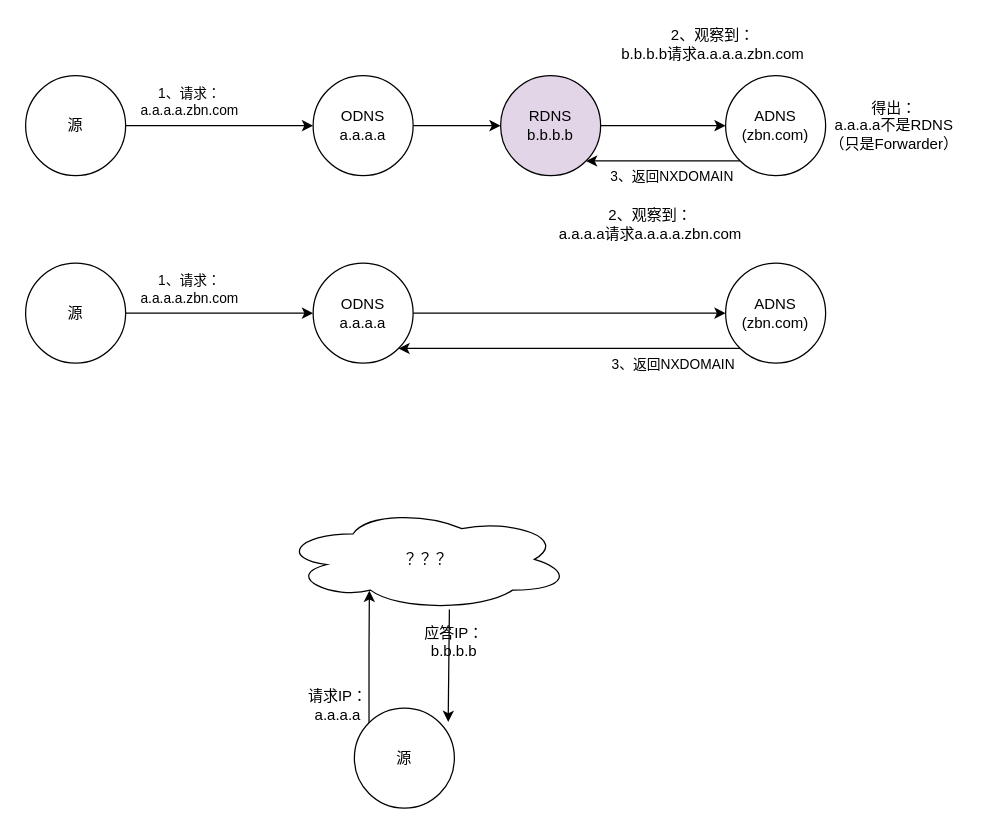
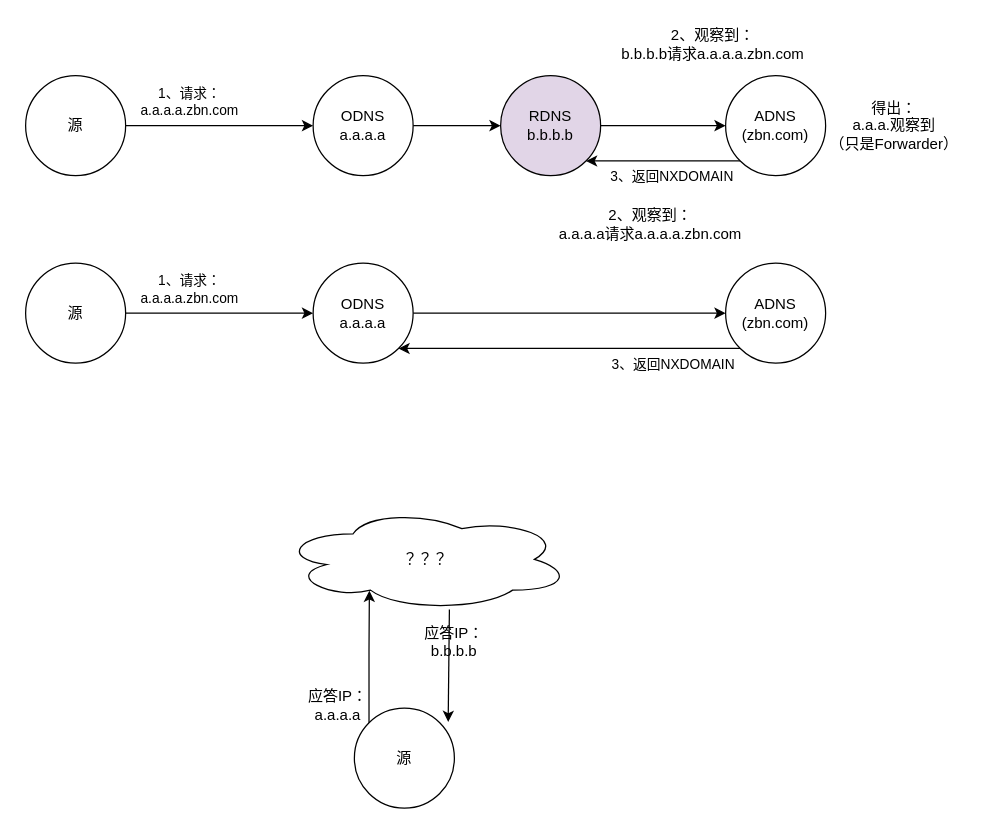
  <mxCell id="0" />
  <mxCell id="1" parent="0" />
  <mxCell id="2" value="" style="edgeStyle=orthogonalEdgeStyle;rounded=0;orthogonalLoop=1;jettySize=auto;html=1;" edge="1" parent="1" source="4" target="6"><mxGeometry relative="1" as="geometry" /></mxCell>
  <mxCell id="3" value="1、请求：&lt;br&gt;a.a.a.a.zbn.com" style="edgeLabel;html=1;align=center;verticalAlign=middle;resizable=0;points=[];" vertex="1" connectable="0" parent="2"><mxGeometry x="-0.364" y="-1" relative="1" as="geometry"><mxPoint x="2" y="-21" as="offset" /></mxGeometry></mxCell>
  <mxCell id="4" value="源" style="ellipse;whiteSpace=wrap;html=1;aspect=fixed;" vertex="1" parent="1"><mxGeometry x="20" y="60" width="80" height="80" as="geometry" /></mxCell>
  <mxCell id="5" style="edgeStyle=orthogonalEdgeStyle;rounded=0;orthogonalLoop=1;jettySize=auto;html=1;exitX=1;exitY=0.5;exitDx=0;exitDy=0;entryX=0;entryY=0.5;entryDx=0;entryDy=0;" edge="1" parent="1" source="6" target="8"><mxGeometry relative="1" as="geometry" /></mxCell>
  <mxCell id="6" value="ODNS&lt;br&gt;a.a.a.a" style="ellipse;whiteSpace=wrap;html=1;aspect=fixed;" vertex="1" parent="1"><mxGeometry x="250" y="60" width="80" height="80" as="geometry" /></mxCell>
  <mxCell id="7" value="" style="edgeStyle=orthogonalEdgeStyle;rounded=0;orthogonalLoop=1;jettySize=auto;html=1;" edge="1" parent="1" source="8" target="11"><mxGeometry relative="1" as="geometry" /></mxCell>
  <mxCell id="8" value="RDNS&lt;br&gt;b.b.b.b" style="ellipse;whiteSpace=wrap;html=1;aspect=fixed;fillColor=#e1d5e7;" vertex="1" parent="1"><mxGeometry x="400" y="60" width="80" height="80" as="geometry" /></mxCell>
  <mxCell id="9" style="edgeStyle=orthogonalEdgeStyle;rounded=0;orthogonalLoop=1;jettySize=auto;html=1;exitX=0;exitY=1;exitDx=0;exitDy=0;entryX=1;entryY=1;entryDx=0;entryDy=0;" edge="1" parent="1" source="11" target="8"><mxGeometry relative="1" as="geometry" /></mxCell>
  <mxCell id="10" value="3、返回NXDOMAIN" style="edgeLabel;html=1;align=center;verticalAlign=middle;resizable=0;points=[];" vertex="1" connectable="0" parent="9"><mxGeometry x="-0.211" relative="1" as="geometry"><mxPoint x="-6" y="12" as="offset" /></mxGeometry></mxCell>
  <mxCell id="11" value="ADNS&lt;br&gt;(zbn.com)" style="ellipse;whiteSpace=wrap;html=1;aspect=fixed;" vertex="1" parent="1"><mxGeometry x="580" y="60" width="80" height="80" as="geometry" /></mxCell>
  <mxCell id="12" value="2、观察到：&lt;br&gt;b.b.b.b请求a.a.a.a.zbn.com" style="text;html=1;strokeColor=none;fillColor=none;align=center;verticalAlign=middle;whiteSpace=wrap;rounded=0;" vertex="1" parent="1"><mxGeometry x="490" y="20" width="160" height="30" as="geometry" /></mxCell>
- <mxCell id="13" value="得出：&lt;br&gt;a.a.a.a不是RDNS&lt;br&gt;（只是Forwarder）" style="text;html=1;strokeColor=none;fillColor=none;align=center;verticalAlign=middle;whiteSpace=wrap;rounded=0;" vertex="1" parent="1"><mxGeometry x="660" y="85" width="110" height="30" as="geometry" /></mxCell>
+ <mxCell id="13" value="得出：&lt;br&gt;a.a.a.观察到&lt;br&gt;（只是Forwarder）" style="text;html=1;strokeColor=none;fillColor=none;align=center;verticalAlign=middle;whiteSpace=wrap;rounded=0;" vertex="1" parent="1"><mxGeometry x="660" y="85" width="110" height="30" as="geometry" /></mxCell>
  <mxCell id="14" value="" style="edgeStyle=orthogonalEdgeStyle;rounded=0;orthogonalLoop=1;jettySize=auto;html=1;" edge="1" parent="1" source="16" target="18"><mxGeometry relative="1" as="geometry" /></mxCell>
  <mxCell id="15" value="1、请求：&lt;br&gt;a.a.a.a.zbn.com" style="edgeLabel;html=1;align=center;verticalAlign=middle;resizable=0;points=[];" vertex="1" connectable="0" parent="14"><mxGeometry x="-0.364" y="-1" relative="1" as="geometry"><mxPoint x="2" y="-21" as="offset" /></mxGeometry></mxCell>
  <mxCell id="16" value="源" style="ellipse;whiteSpace=wrap;html=1;aspect=fixed;" vertex="1" parent="1"><mxGeometry x="20" y="210" width="80" height="80" as="geometry" /></mxCell>
  <mxCell id="17" style="edgeStyle=orthogonalEdgeStyle;rounded=0;orthogonalLoop=1;jettySize=auto;html=1;exitX=1;exitY=0.5;exitDx=0;exitDy=0;entryX=0;entryY=0.5;entryDx=0;entryDy=0;" edge="1" parent="1" source="18" target="21"><mxGeometry relative="1" as="geometry"><mxPoint x="400" y="250" as="targetPoint" /></mxGeometry></mxCell>
  <mxCell id="18" value="ODNS&lt;br&gt;a.a.a.a" style="ellipse;whiteSpace=wrap;html=1;aspect=fixed;" vertex="1" parent="1"><mxGeometry x="250" y="210" width="80" height="80" as="geometry" /></mxCell>
  <mxCell id="19" style="edgeStyle=orthogonalEdgeStyle;rounded=0;orthogonalLoop=1;jettySize=auto;html=1;exitX=0;exitY=1;exitDx=0;exitDy=0;entryX=1;entryY=1;entryDx=0;entryDy=0;" edge="1" parent="1" source="21" target="18"><mxGeometry relative="1" as="geometry" /></mxCell>
  <mxCell id="20" value="3、返回NXDOMAIN" style="edgeLabel;html=1;align=center;verticalAlign=middle;resizable=0;points=[];" vertex="1" connectable="0" parent="19"><mxGeometry x="-0.102" y="1" relative="1" as="geometry"><mxPoint x="69" y="11" as="offset" /></mxGeometry></mxCell>
  <mxCell id="21" value="ADNS&lt;br&gt;(zbn.com)" style="ellipse;whiteSpace=wrap;html=1;aspect=fixed;" vertex="1" parent="1"><mxGeometry x="580" y="210" width="80" height="80" as="geometry" /></mxCell>
  <mxCell id="22" value="2、观察到：&lt;br&gt;a.a.a.a请求a.a.a.a.zbn.com" style="text;html=1;strokeColor=none;fillColor=none;align=center;verticalAlign=middle;whiteSpace=wrap;rounded=0;" vertex="1" parent="1"><mxGeometry x="440" y="164" width="160" height="30" as="geometry" /></mxCell>
  <mxCell id="23" style="edgeStyle=orthogonalEdgeStyle;rounded=0;orthogonalLoop=1;jettySize=auto;html=1;exitX=0;exitY=0;exitDx=0;exitDy=0;" edge="1" parent="1" source="24"><mxGeometry relative="1" as="geometry"><mxPoint x="295" y="472" as="targetPoint" /></mxGeometry></mxCell>
  <mxCell id="24" value="源" style="ellipse;whiteSpace=wrap;html=1;aspect=fixed;" vertex="1" parent="1"><mxGeometry x="283" y="566" width="80" height="80" as="geometry" /></mxCell>
  <mxCell id="25" value="？？？" style="ellipse;shape=cloud;whiteSpace=wrap;html=1;" vertex="1" parent="1"><mxGeometry x="224" y="406" width="232" height="82" as="geometry" /></mxCell>
- <mxCell id="26" value="请求IP：&lt;br&gt;a.a.a.a" style="text;html=1;strokeColor=none;fillColor=none;align=center;verticalAlign=middle;whiteSpace=wrap;rounded=0;" vertex="1" parent="1"><mxGeometry x="240" y="549" width="60" height="30" as="geometry" /></mxCell>
+ <mxCell id="26" value="应答IP：&lt;br&gt;a.a.a.a" style="text;html=1;strokeColor=none;fillColor=none;align=center;verticalAlign=middle;whiteSpace=wrap;rounded=0;" vertex="1" parent="1"><mxGeometry x="240" y="549" width="60" height="30" as="geometry" /></mxCell>
  <mxCell id="27" value="" style="endArrow=classic;html=1;rounded=0;exitX=0.582;exitY=0.988;exitDx=0;exitDy=0;exitPerimeter=0;entryX=0.938;entryY=0.138;entryDx=0;entryDy=0;entryPerimeter=0;" edge="1" parent="1" source="25" target="24"><mxGeometry width="50" height="50" relative="1" as="geometry"><mxPoint x="394" y="589" as="sourcePoint" /><mxPoint x="444" y="539" as="targetPoint" /></mxGeometry></mxCell>
  <mxCell id="28" value="应答IP：&lt;br&gt;b.b.b.b" style="text;html=1;strokeColor=none;fillColor=none;align=center;verticalAlign=middle;whiteSpace=wrap;rounded=0;" vertex="1" parent="1"><mxGeometry x="333" y="498" width="60" height="30" as="geometry" /></mxCell>
